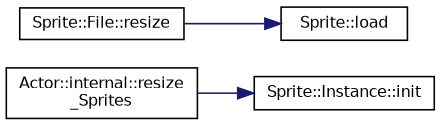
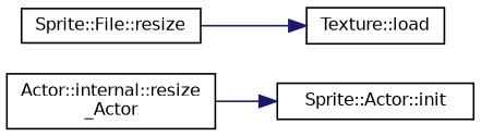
  digraph {
    fontname="DejaVu Sans"
    rankdir=LR
    node [color=black fillcolor=white fontname="DejaVu Sans" fontsize=10 shape=record style=filled]
    edge [color=midnightblue fontname="DejaVu Sans" fontsize=10 labelfontname=Helvetica labelfontsize=10 style=solid]
-   n1 [height=0.2 label="Actor::internal::resize\l_Sprites" width=0.4]
-   n2 [height=0.2 label="Sprite::Instance::init" width=0.4]
+   n1 [height=0.2 label="Actor::internal::resize\l_Actor" width=0.4]
+   n2 [height=0.2 label="Sprite::Actor::init" width=0.4]
    n3 [height=0.2 label="Sprite::File::resize" width=0.4]
-   n4 [height=0.2 label="Sprite::load" width=0.4]
+   n4 [height=0.2 label="Texture::load" width=0.4]
    n1 -> n2
    n3 -> n4
  }
